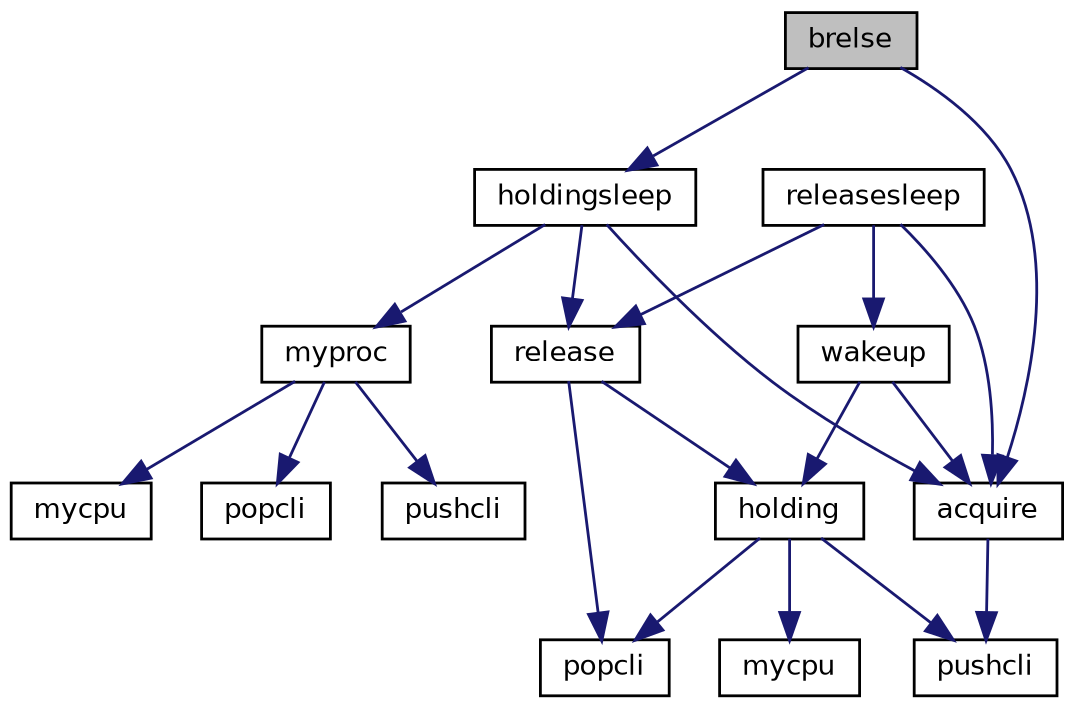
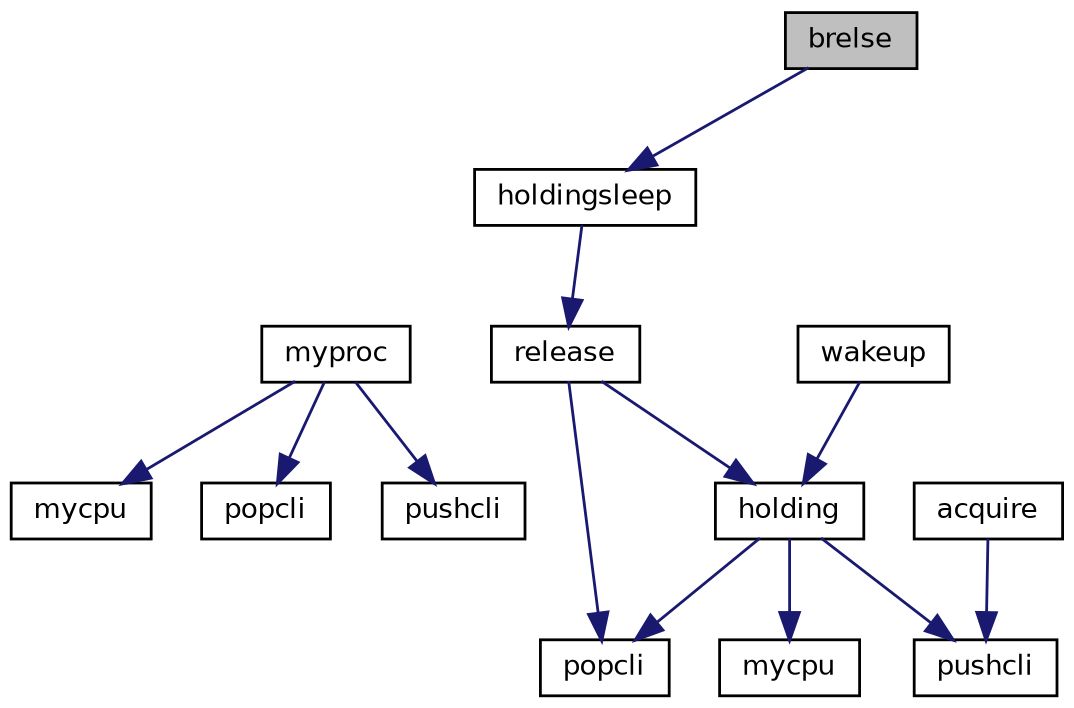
  digraph {
    rankdir=TB
    node [color=black fillcolor=white fontname=Helvetica fontsize=10 shape=record style=filled]
    edge [color=midnightblue fontname=Helvetica fontsize=10 labelfontname=Helvetica labelfontsize=10 style=solid]
    n1 [fillcolor=grey75 fontcolor=black height=0.2 label=brelse width=0.4]
    n2 [height=0.2 label=acquire width=0.4]
    n3 [height=0.2 label=holdingsleep width=0.4]
    n4 [height=0.2 label=pushcli width=0.4]
    n5 [height=0.2 label=release width=0.4]
    n6 [height=0.2 label=myproc width=0.4]
    n7 [height=0.2 label=holding width=0.4]
    n8 [height=0.2 label=popcli width=0.4]
-   n9 [height=0.2 label=releasesleep width=0.4]
    n10 [height=0.2 label=wakeup width=0.4]
    n11 [height=0.2 label=mycpu width=0.4]
    n12 [height=0.2 label=mycpu width=0.4]
    n13 [height=0.2 label=popcli width=0.4]
    n14 [height=0.2 label=pushcli width=0.4]
-   n1 -> n2
    n1 -> n3
    n2 -> n4
-   n3 -> n2
    n3 -> n5
-   n3 -> n6
    n5 -> n7
    n5 -> n8
    n6 -> n12
    n6 -> n13
    n6 -> n14
    n7 -> n4
    n7 -> n8
    n7 -> n11
-   n9 -> n2
-   n9 -> n5
-   n9 -> n10
-   n10 -> n2
    n10 -> n7
  }
